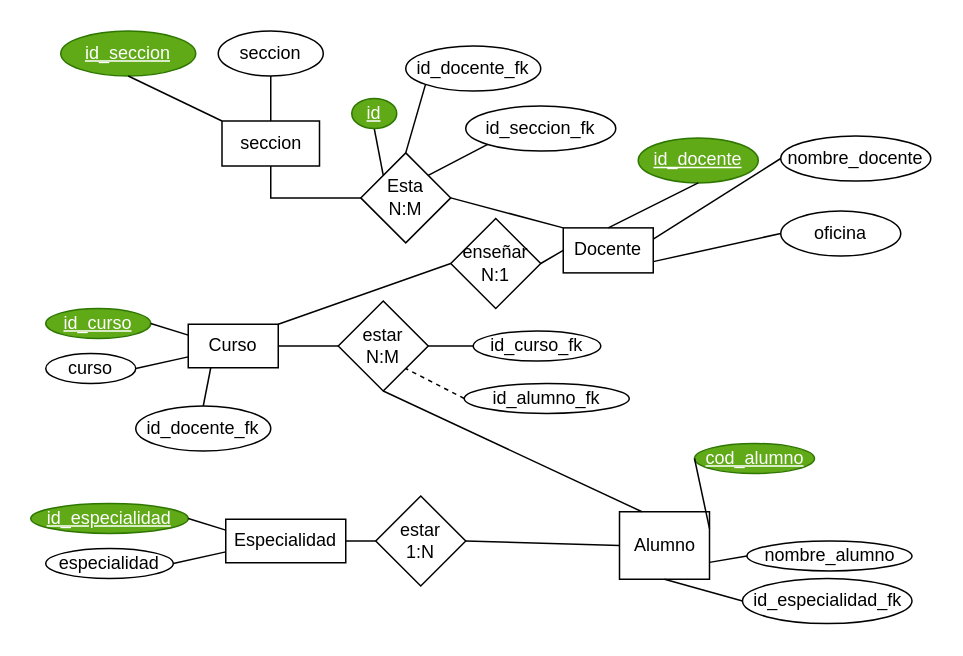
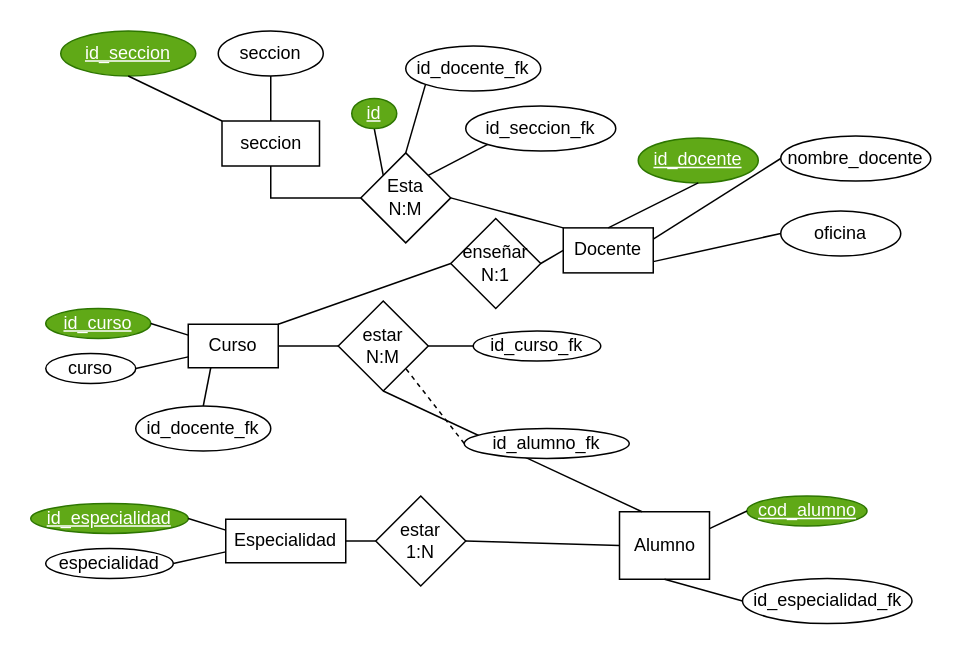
  <mxCell id="0" />
  <mxCell id="1" parent="0" />
  <mxCell id="2" value="seccion" style="rounded=0;whiteSpace=wrap;html=1;" vertex="1" parent="1"><mxGeometry x="147.5" y="80" width="65" height="30" as="geometry" /></mxCell>
  <mxCell id="3" value="Docente" style="rounded=0;whiteSpace=wrap;html=1;" vertex="1" parent="1"><mxGeometry x="375" y="151.25" width="60" height="30" as="geometry" /></mxCell>
  <mxCell id="4" value="nombre_docente" style="ellipse;whiteSpace=wrap;html=1;" vertex="1" parent="1"><mxGeometry x="520" y="90" width="100" height="30" as="geometry" /></mxCell>
  <mxCell id="5" value="oficina" style="ellipse;whiteSpace=wrap;html=1;" vertex="1" parent="1"><mxGeometry x="520" y="140" width="80" height="30" as="geometry" /></mxCell>
  <mxCell id="6" value="id_docente" style="ellipse;whiteSpace=wrap;html=1;fontStyle=4;fillColor=#60a917;fontColor=#ffffff;strokeColor=#2D7600;" vertex="1" parent="1"><mxGeometry x="425" y="91.25" width="80" height="30" as="geometry" /></mxCell>
  <mxCell id="7" value="seccion" style="ellipse;whiteSpace=wrap;html=1;" vertex="1" parent="1"><mxGeometry x="145" y="20" width="70" height="30" as="geometry" /></mxCell>
  <mxCell id="8" value="id_seccion" style="ellipse;whiteSpace=wrap;html=1;fontStyle=4;fillColor=#60a917;fontColor=#ffffff;strokeColor=#2D7600;" vertex="1" parent="1"><mxGeometry x="40" y="20" width="90" height="30" as="geometry" /></mxCell>
  <mxCell id="9" value="Esta&lt;br&gt;N:M" style="rhombus;whiteSpace=wrap;html=1;" vertex="1" parent="1"><mxGeometry x="240" y="101.25" width="60" height="60" as="geometry" /></mxCell>
  <mxCell id="10" value="" style="endArrow=none;html=1;rounded=0;entryX=0.5;entryY=1;entryDx=0;entryDy=0;exitX=0;exitY=0.5;exitDx=0;exitDy=0;" edge="1" parent="1" source="9" target="2"><mxGeometry width="50" height="50" relative="1" as="geometry"><mxPoint x="330" y="321.25" as="sourcePoint" /><mxPoint x="380" y="271.25" as="targetPoint" /><Array as="points"><mxPoint x="180" y="131.25" /></Array></mxGeometry></mxCell>
  <mxCell id="11" value="" style="endArrow=none;html=1;rounded=0;entryX=0;entryY=0;entryDx=0;entryDy=0;exitX=1;exitY=0.5;exitDx=0;exitDy=0;" edge="1" parent="1" source="9" target="3"><mxGeometry width="50" height="50" relative="1" as="geometry"><mxPoint x="330" y="321.25" as="sourcePoint" /><mxPoint x="380" y="271.25" as="targetPoint" /></mxGeometry></mxCell>
  <mxCell id="12" value="" style="endArrow=none;html=1;rounded=0;entryX=0;entryY=0.5;entryDx=0;entryDy=0;exitX=1;exitY=0.75;exitDx=0;exitDy=0;" edge="1" parent="1" source="3" target="5"><mxGeometry width="50" height="50" relative="1" as="geometry"><mxPoint x="590" y="203.75" as="sourcePoint" /><mxPoint x="620" y="205" as="targetPoint" /></mxGeometry></mxCell>
  <mxCell id="13" value="" style="endArrow=none;html=1;rounded=0;entryX=0;entryY=0.5;entryDx=0;entryDy=0;exitX=1;exitY=0.25;exitDx=0;exitDy=0;" edge="1" parent="1" source="3" target="4"><mxGeometry width="50" height="50" relative="1" as="geometry"><mxPoint x="330" y="321.25" as="sourcePoint" /><mxPoint x="380" y="271.25" as="targetPoint" /></mxGeometry></mxCell>
  <mxCell id="14" value="" style="endArrow=none;html=1;rounded=0;entryX=0.5;entryY=1;entryDx=0;entryDy=0;exitX=0.5;exitY=0;exitDx=0;exitDy=0;" edge="1" parent="1" source="2" target="7"><mxGeometry width="50" height="50" relative="1" as="geometry"><mxPoint x="330" y="321.25" as="sourcePoint" /><mxPoint x="380" y="271.25" as="targetPoint" /></mxGeometry></mxCell>
  <mxCell id="15" value="" style="endArrow=none;html=1;rounded=0;entryX=0.5;entryY=1;entryDx=0;entryDy=0;exitX=0;exitY=0;exitDx=0;exitDy=0;" edge="1" parent="1" source="2" target="8"><mxGeometry width="50" height="50" relative="1" as="geometry"><mxPoint x="330" y="321.25" as="sourcePoint" /><mxPoint x="380" y="271.25" as="targetPoint" /></mxGeometry></mxCell>
  <mxCell id="16" value="" style="endArrow=none;html=1;rounded=0;entryX=0.5;entryY=1;entryDx=0;entryDy=0;exitX=0.5;exitY=0;exitDx=0;exitDy=0;" edge="1" parent="1" source="3" target="6"><mxGeometry width="50" height="50" relative="1" as="geometry"><mxPoint x="240" y="280" as="sourcePoint" /><mxPoint x="290" y="230" as="targetPoint" /></mxGeometry></mxCell>
  <mxCell id="17" value="Especialidad" style="rounded=0;whiteSpace=wrap;html=1;" vertex="1" parent="1"><mxGeometry x="150" y="345.5" width="80" height="29" as="geometry" /></mxCell>
  <mxCell id="18" value="especialidad" style="ellipse;whiteSpace=wrap;html=1;" vertex="1" parent="1"><mxGeometry x="30" y="365" width="85" height="20" as="geometry" /></mxCell>
  <mxCell id="19" value="id_especialidad" style="ellipse;whiteSpace=wrap;html=1;fillColor=#60a917;fontColor=#ffffff;strokeColor=#2D7600;fontStyle=4" vertex="1" parent="1"><mxGeometry x="20" y="335" width="105" height="20" as="geometry" /></mxCell>
  <mxCell id="20" value="Curso" style="rounded=0;whiteSpace=wrap;html=1;" vertex="1" parent="1"><mxGeometry x="125" y="215.5" width="60" height="29" as="geometry" /></mxCell>
  <mxCell id="21" value="curso" style="ellipse;whiteSpace=wrap;html=1;" vertex="1" parent="1"><mxGeometry x="30" y="235" width="60" height="20" as="geometry" /></mxCell>
  <mxCell id="22" value="id_curso" style="ellipse;whiteSpace=wrap;html=1;fillColor=#60a917;fontColor=#ffffff;strokeColor=#2D7600;fontStyle=4" vertex="1" parent="1"><mxGeometry x="30" y="205" width="70" height="20" as="geometry" /></mxCell>
  <mxCell id="23" value="estar&lt;br&gt;N:M" style="rhombus;whiteSpace=wrap;html=1;" vertex="1" parent="1"><mxGeometry x="225" y="200" width="60" height="60" as="geometry" /></mxCell>
  <mxCell id="24" value="estar&lt;br&gt;1:N" style="rhombus;whiteSpace=wrap;html=1;" vertex="1" parent="1"><mxGeometry x="250" y="330" width="60" height="60" as="geometry" /></mxCell>
  <mxCell id="25" value="" style="endArrow=none;html=1;rounded=0;entryX=0.5;entryY=1;entryDx=0;entryDy=0;exitX=0;exitY=0;exitDx=0;exitDy=0;" edge="1" parent="1" source="9" target="32"><mxGeometry width="50" height="50" relative="1" as="geometry"><mxPoint x="240" y="280" as="sourcePoint" /><mxPoint x="290" y="230" as="targetPoint" /></mxGeometry></mxCell>
  <mxCell id="26" value="" style="endArrow=none;html=1;rounded=0;entryX=0;entryY=0.5;entryDx=0;entryDy=0;exitX=1;exitY=0.5;exitDx=0;exitDy=0;" edge="1" parent="1" source="20" target="23"><mxGeometry width="50" height="50" relative="1" as="geometry"><mxPoint x="295" y="229.75" as="sourcePoint" /><mxPoint x="345" y="179.75" as="targetPoint" /></mxGeometry></mxCell>
  <mxCell id="27" value="" style="endArrow=none;html=1;rounded=0;entryX=1;entryY=0.5;entryDx=0;entryDy=0;exitX=0;exitY=0.5;exitDx=0;exitDy=0;" edge="1" parent="1" source="24" target="17"><mxGeometry width="50" height="50" relative="1" as="geometry"><mxPoint x="320" y="440" as="sourcePoint" /><mxPoint x="370" y="390" as="targetPoint" /></mxGeometry></mxCell>
  <mxCell id="28" value="" style="endArrow=none;html=1;rounded=0;entryX=1;entryY=0.5;entryDx=0;entryDy=0;exitX=0;exitY=0.75;exitDx=0;exitDy=0;" edge="1" parent="1" source="20" target="21"><mxGeometry width="50" height="50" relative="1" as="geometry"><mxPoint x="360" y="229.75" as="sourcePoint" /><mxPoint x="410" y="179.75" as="targetPoint" /></mxGeometry></mxCell>
  <mxCell id="29" value="" style="endArrow=none;html=1;rounded=0;entryX=1;entryY=0.5;entryDx=0;entryDy=0;exitX=0;exitY=0.25;exitDx=0;exitDy=0;" edge="1" parent="1" source="20" target="22"><mxGeometry width="50" height="50" relative="1" as="geometry"><mxPoint x="360" y="229.75" as="sourcePoint" /><mxPoint x="410" y="179.75" as="targetPoint" /></mxGeometry></mxCell>
  <mxCell id="30" value="" style="endArrow=none;html=1;rounded=0;exitX=1;exitY=0.5;exitDx=0;exitDy=0;entryX=0;entryY=0.75;entryDx=0;entryDy=0;" edge="1" parent="1" source="18" target="17"><mxGeometry width="50" height="50" relative="1" as="geometry"><mxPoint x="385" y="440" as="sourcePoint" /><mxPoint x="435" y="390" as="targetPoint" /></mxGeometry></mxCell>
  <mxCell id="31" value="" style="endArrow=none;html=1;rounded=0;entryX=1;entryY=0.5;entryDx=0;entryDy=0;exitX=0;exitY=0.25;exitDx=0;exitDy=0;" edge="1" parent="1" source="17" target="19"><mxGeometry width="50" height="50" relative="1" as="geometry"><mxPoint x="385" y="440" as="sourcePoint" /><mxPoint x="435" y="390" as="targetPoint" /></mxGeometry></mxCell>
  <mxCell id="32" value="id" style="ellipse;whiteSpace=wrap;html=1;fillColor=#60a917;fontColor=#ffffff;strokeColor=#2D7600;fontStyle=4" vertex="1" parent="1"><mxGeometry x="234" y="65" width="30" height="20" as="geometry" /></mxCell>
  <mxCell id="33" value="id_docente_fk" style="ellipse;whiteSpace=wrap;html=1;" vertex="1" parent="1"><mxGeometry x="270" y="30" width="90" height="30" as="geometry" /></mxCell>
  <mxCell id="34" value="id_docente_fk" style="ellipse;whiteSpace=wrap;html=1;" vertex="1" parent="1"><mxGeometry x="90" y="270" width="90" height="30" as="geometry" /></mxCell>
  <mxCell id="35" value="id_seccion_fk" style="ellipse;whiteSpace=wrap;html=1;" vertex="1" parent="1"><mxGeometry x="310" y="70" width="100" height="30" as="geometry" /></mxCell>
  <mxCell id="36" value="" style="endArrow=none;html=1;rounded=0;entryX=0.25;entryY=1;entryDx=0;entryDy=0;exitX=0.5;exitY=0;exitDx=0;exitDy=0;" edge="1" parent="1" source="34" target="20"><mxGeometry width="50" height="50" relative="1" as="geometry"><mxPoint x="295" y="229.75" as="sourcePoint" /><mxPoint x="345" y="179.75" as="targetPoint" /></mxGeometry></mxCell>
  <mxCell id="37" value="" style="endArrow=none;html=1;rounded=0;entryX=0;entryY=1;entryDx=0;entryDy=0;exitX=1;exitY=0;exitDx=0;exitDy=0;" edge="1" parent="1" source="9" target="35"><mxGeometry width="50" height="50" relative="1" as="geometry"><mxPoint x="240" y="280" as="sourcePoint" /><mxPoint x="290" y="230" as="targetPoint" /></mxGeometry></mxCell>
  <mxCell id="38" value="" style="endArrow=none;html=1;rounded=0;entryX=0;entryY=1;entryDx=0;entryDy=0;exitX=0.5;exitY=0;exitDx=0;exitDy=0;" edge="1" parent="1" source="9" target="33"><mxGeometry width="50" height="50" relative="1" as="geometry"><mxPoint x="240" y="280" as="sourcePoint" /><mxPoint x="290" y="230" as="targetPoint" /></mxGeometry></mxCell>
  <mxCell id="39" value="id_especialidad_fk" style="ellipse;whiteSpace=wrap;html=1;" vertex="1" parent="1"><mxGeometry x="494.5" y="385" width="113" height="30" as="geometry" /></mxCell>
  <mxCell id="40" value="Alumno" style="rounded=0;whiteSpace=wrap;html=1;" vertex="1" parent="1"><mxGeometry x="412.5" y="340.5" width="60" height="45" as="geometry" /></mxCell>
- <mxCell id="41" value="nombre_alumno" style="ellipse;whiteSpace=wrap;html=1;" vertex="1" parent="1"><mxGeometry x="497.5" y="360" width="110" height="20" as="geometry" /></mxCell>
- <mxCell id="42" value="cod_alumno" style="ellipse;whiteSpace=wrap;html=1;fillColor=#60a917;fontColor=#ffffff;strokeColor=#2D7600;fontStyle=4" vertex="1" parent="1"><mxGeometry x="462.5" y="295" width="80" height="20" as="geometry" /></mxCell>
- <mxCell id="43" value="" style="endArrow=none;html=1;rounded=0;entryX=0;entryY=0.5;entryDx=0;entryDy=0;exitX=1;exitY=0.75;exitDx=0;exitDy=0;" edge="1" parent="1" source="40" target="41"><mxGeometry width="50" height="50" relative="1" as="geometry"><mxPoint x="237.5" y="380" as="sourcePoint" /><mxPoint x="287.5" y="330" as="targetPoint" /></mxGeometry></mxCell>
+ <mxCell id="42" value="cod_alumno" style="ellipse;whiteSpace=wrap;html=1;fillColor=#60a917;fontColor=#ffffff;strokeColor=#2D7600;fontStyle=4" vertex="1" parent="1"><mxGeometry x="497.5" y="330" width="80" height="20" as="geometry" /></mxCell>
  <mxCell id="44" value="" style="endArrow=none;html=1;rounded=0;entryX=0;entryY=0.5;entryDx=0;entryDy=0;exitX=1;exitY=0.25;exitDx=0;exitDy=0;" edge="1" parent="1" source="40" target="42"><mxGeometry width="50" height="50" relative="1" as="geometry"><mxPoint x="237.5" y="380" as="sourcePoint" /><mxPoint x="287.5" y="330" as="targetPoint" /></mxGeometry></mxCell>
  <mxCell id="45" value="" style="endArrow=none;html=1;rounded=0;entryX=0;entryY=0.5;entryDx=0;entryDy=0;exitX=0.5;exitY=1;exitDx=0;exitDy=0;" edge="1" parent="1" source="40" target="39"><mxGeometry width="50" height="50" relative="1" as="geometry"><mxPoint x="350" y="520" as="sourcePoint" /><mxPoint x="400" y="470" as="targetPoint" /></mxGeometry></mxCell>
  <mxCell id="46" value="" style="endArrow=none;html=1;rounded=0;exitX=1;exitY=0.5;exitDx=0;exitDy=0;entryX=0;entryY=0.5;entryDx=0;entryDy=0;" edge="1" parent="1" source="24" target="40"><mxGeometry width="50" height="50" relative="1" as="geometry"><mxPoint x="350" y="350" as="sourcePoint" /><mxPoint x="400" y="300" as="targetPoint" /></mxGeometry></mxCell>
  <mxCell id="47" value="" style="endArrow=none;html=1;rounded=0;exitX=0.5;exitY=1;exitDx=0;exitDy=0;entryX=0.25;entryY=0;entryDx=0;entryDy=0;" edge="1" parent="1" source="23" target="40"><mxGeometry width="50" height="50" relative="1" as="geometry"><mxPoint x="350" y="350" as="sourcePoint" /><mxPoint x="410" y="340" as="targetPoint" /></mxGeometry></mxCell>
  <mxCell id="48" value="id_curso_fk" style="ellipse;whiteSpace=wrap;html=1;" vertex="1" parent="1"><mxGeometry x="315" y="220" width="85" height="20" as="geometry" /></mxCell>
- <mxCell id="49" value="id_alumno_fk" style="ellipse;whiteSpace=wrap;html=1;" vertex="1" parent="1"><mxGeometry x="309" y="255" width="110" height="20" as="geometry" /></mxCell>
+ <mxCell id="49" value="id_alumno_fk" style="ellipse;whiteSpace=wrap;html=1;" vertex="1" parent="1"><mxGeometry x="309" y="285" width="110" height="20" as="geometry" /></mxCell>
  <mxCell id="50" value="" style="endArrow=none;html=1;rounded=0;entryX=1;entryY=1;entryDx=0;entryDy=0;exitX=0;exitY=0.5;exitDx=0;exitDy=0;dashed=1;" edge="1" parent="1" source="49" target="23"><mxGeometry width="50" height="50" relative="1" as="geometry"><mxPoint x="350" y="350" as="sourcePoint" /><mxPoint x="400" y="300" as="targetPoint" /></mxGeometry></mxCell>
  <mxCell id="51" value="" style="endArrow=none;html=1;rounded=0;entryX=1;entryY=0.5;entryDx=0;entryDy=0;exitX=0;exitY=0.5;exitDx=0;exitDy=0;" edge="1" parent="1" source="48" target="23"><mxGeometry width="50" height="50" relative="1" as="geometry"><mxPoint x="350" y="350" as="sourcePoint" /><mxPoint x="400" y="300" as="targetPoint" /></mxGeometry></mxCell>
  <mxCell id="52" value="enseñar&lt;br&gt;N:1" style="rhombus;whiteSpace=wrap;html=1;" vertex="1" parent="1"><mxGeometry x="300" y="145" width="60" height="60" as="geometry" /></mxCell>
  <mxCell id="53" value="" style="endArrow=none;html=1;rounded=0;entryX=0;entryY=0.5;entryDx=0;entryDy=0;exitX=1;exitY=0;exitDx=0;exitDy=0;" edge="1" parent="1" source="20" target="52"><mxGeometry width="50" height="50" relative="1" as="geometry"><mxPoint x="250" y="300" as="sourcePoint" /><mxPoint x="300" y="250" as="targetPoint" /></mxGeometry></mxCell>
  <mxCell id="54" value="" style="endArrow=none;html=1;rounded=0;entryX=0;entryY=0.5;entryDx=0;entryDy=0;exitX=1;exitY=0.5;exitDx=0;exitDy=0;" edge="1" parent="1" source="52" target="3"><mxGeometry width="50" height="50" relative="1" as="geometry"><mxPoint x="250" y="300" as="sourcePoint" /><mxPoint x="300" y="250" as="targetPoint" /></mxGeometry></mxCell>
